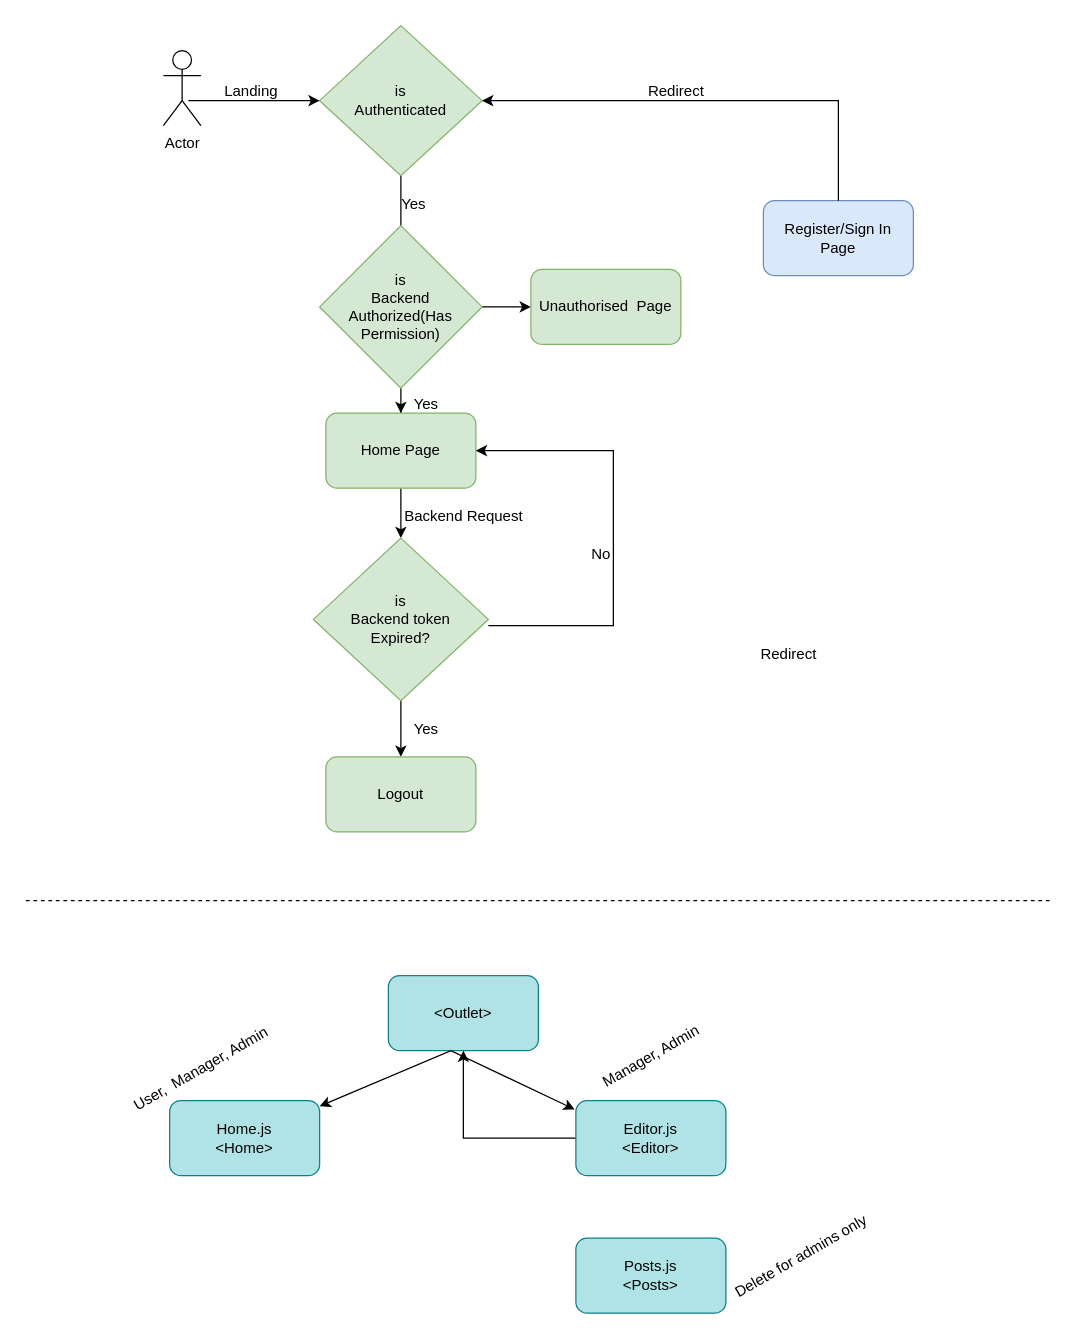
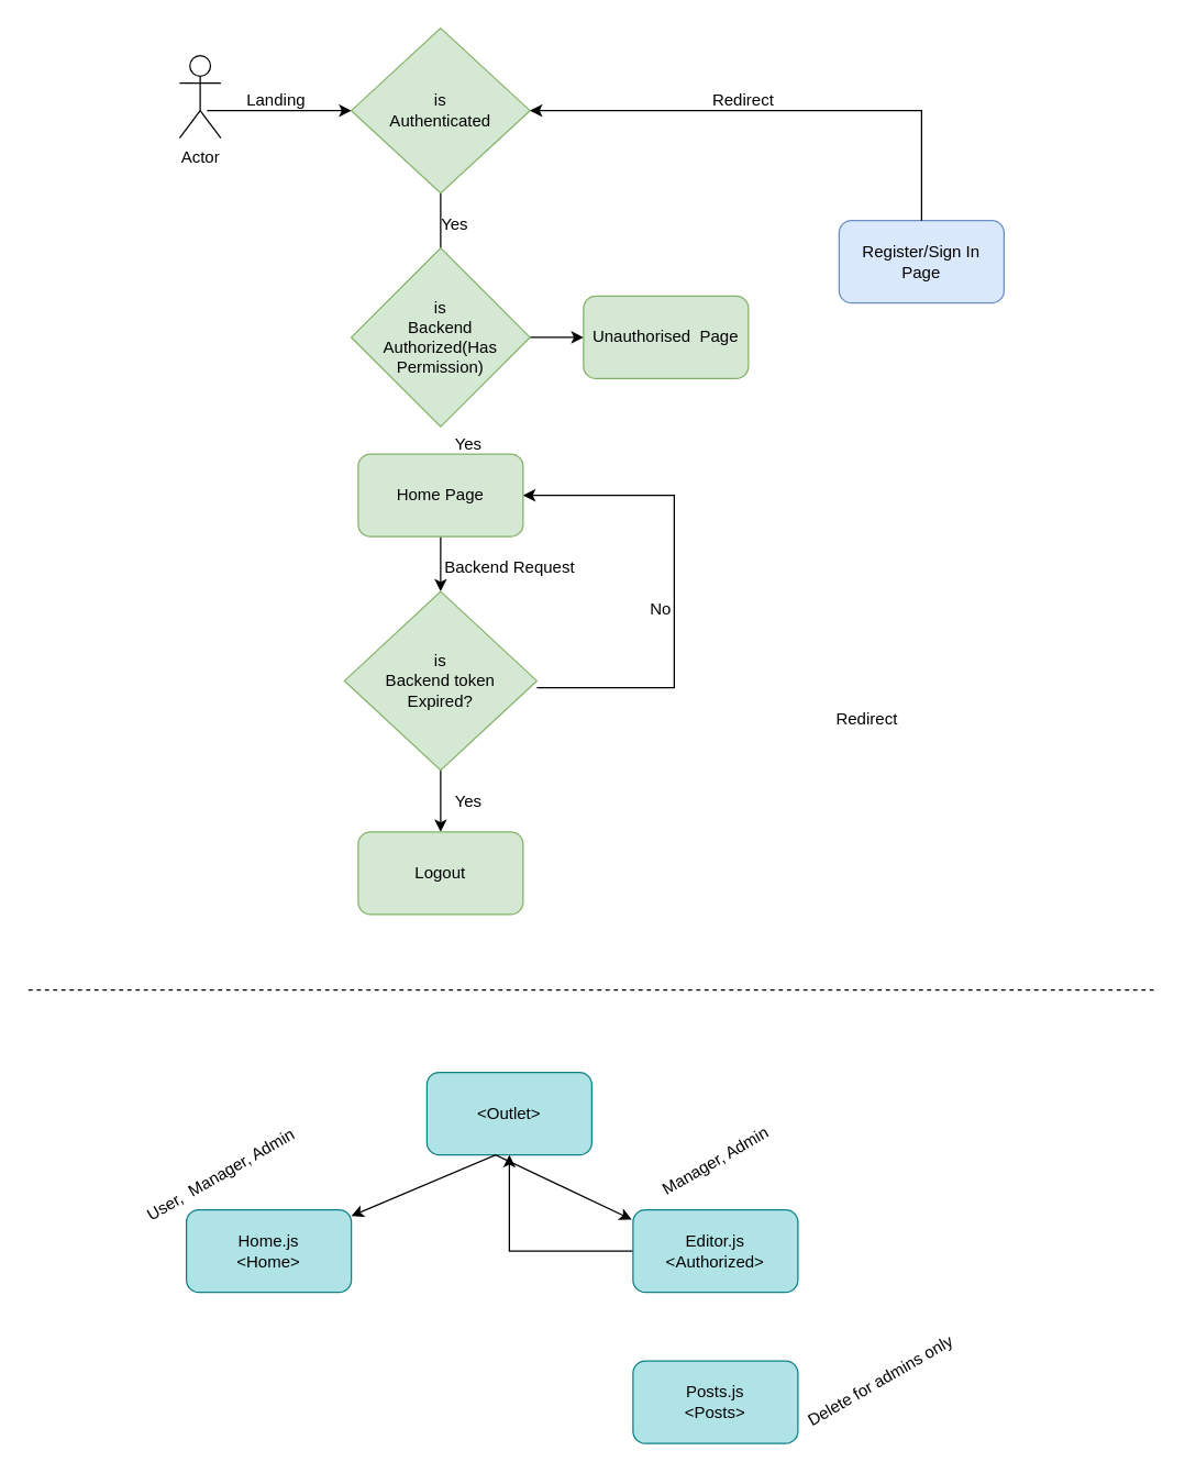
  <mxCell id="0" />
  <mxCell id="1" parent="0" />
  <mxCell id="2" value="Actor" style="shape=umlActor;verticalLabelPosition=bottom;verticalAlign=top;html=1;outlineConnect=0;" vertex="1" parent="1"><mxGeometry x="130" y="40" width="30" height="60" as="geometry" /></mxCell>
  <mxCell id="3" value="" style="edgeStyle=orthogonalEdgeStyle;rounded=0;orthogonalLoop=1;jettySize=auto;html=1;endArrow=none;" edge="1" parent="1" source="4" target="7"><mxGeometry relative="1" as="geometry" /></mxCell>
  <mxCell id="4" value="is&lt;br&gt;Authenticated" style="rhombus;whiteSpace=wrap;html=1;fillColor=#d5e8d4;strokeColor=#82b366;" vertex="1" parent="1"><mxGeometry x="255" y="20" width="130" height="120" as="geometry" /></mxCell>
- <mxCell id="5" value="" style="edgeStyle=orthogonalEdgeStyle;rounded=0;orthogonalLoop=1;jettySize=auto;html=1;" edge="1" parent="1" source="7" target="9"><mxGeometry relative="1" as="geometry" /></mxCell>
  <mxCell id="6" value="" style="edgeStyle=orthogonalEdgeStyle;rounded=0;orthogonalLoop=1;jettySize=auto;html=1;" edge="1" parent="1" source="7" target="13"><mxGeometry relative="1" as="geometry" /></mxCell>
  <mxCell id="7" value="is&lt;br&gt;Backend&lt;br&gt;Authorized(Has Permission)" style="rhombus;whiteSpace=wrap;html=1;fillColor=#d5e8d4;strokeColor=#82b366;" vertex="1" parent="1"><mxGeometry x="255" y="180" width="130" height="130" as="geometry" /></mxCell>
  <mxCell id="8" value="" style="edgeStyle=orthogonalEdgeStyle;rounded=0;orthogonalLoop=1;jettySize=auto;html=1;" edge="1" parent="1" source="9" target="11"><mxGeometry relative="1" as="geometry" /></mxCell>
  <mxCell id="9" value="Home Page" style="rounded=1;whiteSpace=wrap;html=1;fillColor=#d5e8d4;strokeColor=#82b366;" vertex="1" parent="1"><mxGeometry x="260" y="330" width="120" height="60" as="geometry" /></mxCell>
  <mxCell id="10" value="" style="edgeStyle=orthogonalEdgeStyle;rounded=0;orthogonalLoop=1;jettySize=auto;html=1;" edge="1" parent="1" source="11" target="12"><mxGeometry relative="1" as="geometry" /></mxCell>
  <mxCell id="11" value="is&lt;br&gt;Backend token&lt;br&gt;Expired?" style="rhombus;whiteSpace=wrap;html=1;fillColor=#d5e8d4;strokeColor=#82b366;" vertex="1" parent="1"><mxGeometry x="250" y="430" width="140" height="130" as="geometry" /></mxCell>
  <mxCell id="12" value="Logout" style="rounded=1;whiteSpace=wrap;html=1;fillColor=#d5e8d4;strokeColor=#82b366;" vertex="1" parent="1"><mxGeometry x="260" y="605" width="120" height="60" as="geometry" /></mxCell>
  <mxCell id="13" value="Unauthorised&amp;nbsp; Page" style="rounded=1;whiteSpace=wrap;html=1;fillColor=#d5e8d4;strokeColor=#82b366;" vertex="1" parent="1"><mxGeometry x="424" y="215" width="120" height="60" as="geometry" /></mxCell>
  <mxCell id="14" value="Register/Sign In&lt;br&gt;Page" style="rounded=1;whiteSpace=wrap;html=1;fillColor=#dae8fc;strokeColor=#6c8ebf;" vertex="1" parent="1"><mxGeometry x="610" y="160" width="120" height="60" as="geometry" /></mxCell>
  <mxCell id="15" value="" style="endArrow=classic;html=1;rounded=0;exitX=0.5;exitY=0;exitDx=0;exitDy=0;entryX=1;entryY=0.5;entryDx=0;entryDy=0;" edge="1" parent="1" source="14" target="4"><mxGeometry width="50" height="50" relative="1" as="geometry"><mxPoint x="660" y="80" as="sourcePoint" /><mxPoint x="390" y="80" as="targetPoint" /><Array as="points"><mxPoint x="670" y="80" /></Array></mxGeometry></mxCell>
  <mxCell id="16" value="Redirect" style="text;html=1;align=center;verticalAlign=middle;resizable=0;points=[];autosize=1;strokeColor=none;fillColor=none;" vertex="1" parent="1"><mxGeometry x="505" y="58" width="70" height="30" as="geometry" /></mxCell>
  <mxCell id="17" value="Redirect" style="text;html=1;align=center;verticalAlign=middle;resizable=0;points=[];autosize=1;strokeColor=none;fillColor=none;" vertex="1" parent="1"><mxGeometry x="595" y="508" width="70" height="30" as="geometry" /></mxCell>
  <mxCell id="18" value="" style="endArrow=classic;html=1;rounded=0;exitX=1;exitY=0.538;exitDx=0;exitDy=0;exitPerimeter=0;entryX=1;entryY=0.5;entryDx=0;entryDy=0;" edge="1" parent="1" source="11" target="9"><mxGeometry width="50" height="50" relative="1" as="geometry"><mxPoint x="400" y="410" as="sourcePoint" /><mxPoint x="450" y="360" as="targetPoint" /><Array as="points"><mxPoint x="490" y="500" /><mxPoint x="490" y="360" /></Array></mxGeometry></mxCell>
  <mxCell id="19" value="No" style="text;html=1;align=center;verticalAlign=middle;resizable=0;points=[];autosize=1;strokeColor=none;fillColor=none;" vertex="1" parent="1"><mxGeometry x="460" y="428" width="40" height="30" as="geometry" /></mxCell>
  <mxCell id="20" value="Backend Request" style="text;html=1;align=center;verticalAlign=middle;resizable=0;points=[];autosize=1;strokeColor=none;fillColor=none;" vertex="1" parent="1"><mxGeometry x="310" y="398" width="120" height="30" as="geometry" /></mxCell>
  <mxCell id="21" value="Yes" style="text;html=1;align=center;verticalAlign=middle;resizable=0;points=[];autosize=1;strokeColor=none;fillColor=none;" vertex="1" parent="1"><mxGeometry x="320" y="308" width="40" height="30" as="geometry" /></mxCell>
  <mxCell id="22" value="Yes" style="text;html=1;align=center;verticalAlign=middle;resizable=0;points=[];autosize=1;strokeColor=none;fillColor=none;" vertex="1" parent="1"><mxGeometry x="310" y="148" width="40" height="30" as="geometry" /></mxCell>
  <mxCell id="23" value="Yes" style="text;html=1;align=center;verticalAlign=middle;resizable=0;points=[];autosize=1;strokeColor=none;fillColor=none;" vertex="1" parent="1"><mxGeometry x="320" y="568" width="40" height="30" as="geometry" /></mxCell>
  <mxCell id="24" value="" style="endArrow=classic;html=1;rounded=0;entryX=0;entryY=0.5;entryDx=0;entryDy=0;" edge="1" parent="1" target="4"><mxGeometry width="50" height="50" relative="1" as="geometry"><mxPoint x="150" y="80" as="sourcePoint" /><mxPoint x="450" y="360" as="targetPoint" /></mxGeometry></mxCell>
  <mxCell id="25" value="&amp;lt;Outlet&amp;gt;" style="rounded=1;whiteSpace=wrap;html=1;fillColor=#b0e3e6;strokeColor=#0e8088;" vertex="1" parent="1"><mxGeometry x="310" y="780" width="120" height="60" as="geometry" /></mxCell>
  <mxCell id="26" value="" style="edgeStyle=orthogonalEdgeStyle;rounded=0;orthogonalLoop=1;jettySize=auto;html=1;" edge="1" parent="1" source="27" target="25"><mxGeometry relative="1" as="geometry" /></mxCell>
- <mxCell id="27" value="Editor.js&lt;br&gt;&amp;lt;Editor&amp;gt;" style="rounded=1;whiteSpace=wrap;html=1;fillColor=#b0e3e6;strokeColor=#0e8088;" vertex="1" parent="1"><mxGeometry x="460" y="880" width="120" height="60" as="geometry" /></mxCell>
+ <mxCell id="27" value="Editor.js&lt;br&gt;&amp;lt;Authorized&amp;gt;" style="rounded=1;whiteSpace=wrap;html=1;fillColor=#b0e3e6;strokeColor=#0e8088;" vertex="1" parent="1"><mxGeometry x="460" y="880" width="120" height="60" as="geometry" /></mxCell>
  <mxCell id="28" value="Home.js&lt;br&gt;&amp;lt;Home&amp;gt;" style="rounded=1;whiteSpace=wrap;html=1;fillColor=#b0e3e6;strokeColor=#0e8088;" vertex="1" parent="1"><mxGeometry x="135" y="880" width="120" height="60" as="geometry" /></mxCell>
  <mxCell id="29" value="Posts.js&lt;br&gt;&amp;lt;Posts&amp;gt;" style="rounded=1;whiteSpace=wrap;html=1;fillColor=#b0e3e6;strokeColor=#0e8088;" vertex="1" parent="1"><mxGeometry x="460" y="990" width="120" height="60" as="geometry" /></mxCell>
  <mxCell id="30" value="" style="endArrow=none;dashed=1;html=1;rounded=0;" edge="1" parent="1"><mxGeometry width="50" height="50" relative="1" as="geometry"><mxPoint y="720" as="sourcePoint" x="20" /><mxPoint x="840" y="720" as="targetPoint" /></mxGeometry></mxCell>
  <mxCell id="31" value="" style="endArrow=classic;startArrow=classic;html=1;rounded=0;entryX=-0.008;entryY=0.117;entryDx=0;entryDy=0;entryPerimeter=0;" edge="1" parent="1" source="28" target="27"><mxGeometry width="50" height="50" relative="1" as="geometry"><mxPoint x="460" y="830" as="sourcePoint" /><mxPoint x="510" y="780" as="targetPoint" /><Array as="points"><mxPoint x="360" y="840" /></Array></mxGeometry></mxCell>
  <mxCell id="32" value="User,&amp;nbsp; Manager, Admin" style="text;html=1;align=center;verticalAlign=middle;resizable=0;points=[];autosize=1;strokeColor=none;fillColor=none;rotation=-30;" vertex="1" parent="1"><mxGeometry x="90" y="840" width="140" height="30" as="geometry" /></mxCell>
  <mxCell id="33" value="Manager, Admin" style="text;html=1;align=center;verticalAlign=middle;resizable=0;points=[];autosize=1;strokeColor=none;fillColor=none;rotation=-30;" vertex="1" parent="1"><mxGeometry x="465" y="830" width="110" height="30" as="geometry" /></mxCell>
  <mxCell id="34" value="Delete for admins only" style="text;html=1;align=center;verticalAlign=middle;resizable=0;points=[];autosize=1;strokeColor=none;fillColor=none;rotation=-30;" vertex="1" parent="1"><mxGeometry x="570" y="990" width="140" height="30" as="geometry" /></mxCell>
  <mxCell id="35" value="Landing" style="text;html=1;align=center;verticalAlign=middle;resizable=0;points=[];autosize=1;strokeColor=none;fillColor=none;" vertex="1" parent="1"><mxGeometry x="165" y="58" width="70" height="30" as="geometry" /></mxCell>
